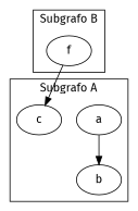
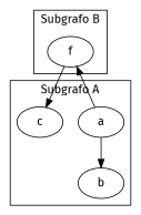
  digraph {
    fontname="Fira Sans"
    node [fontname="Fira Sans"]
    edge [fontname="Fira Sans"]
    f
    a
    b
    c
    subgraph cluster_1 {
      label="Subgrafo B"
      f
    }
    subgraph cluster_2 {
      label="Subgrafo A"
      a
      b
      c
    }
    f -> c
+   a -> f
    a -> b
  }
